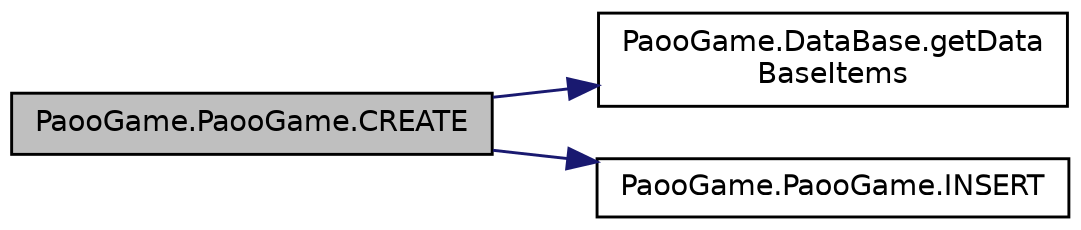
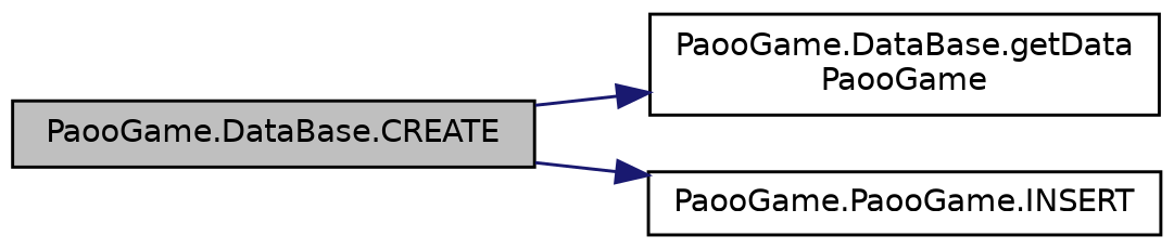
  digraph {
    rankdir=LR
    node [color=black fillcolor=white fontname=Helvetica fontsize=10 shape=record style=filled]
    edge [color=midnightblue fontname=Helvetica fontsize=10 labelfontname=Helvetica labelfontsize=10 style=solid]
-   n1 [fillcolor=grey75 fontcolor=black height=0.2 label="PaooGame.PaooGame.CREATE" width=0.4]
-   n2 [height=0.2 label="PaooGame.DataBase.getData\lBaseItems" width=0.4]
+   n1 [fillcolor=grey75 fontcolor=black height=0.2 label="PaooGame.DataBase.CREATE" width=0.4]
+   n2 [height=0.2 label="PaooGame.DataBase.getData\lPaooGame" width=0.4]
    n3 [height=0.2 label="PaooGame.PaooGame.INSERT" width=0.4]
    n1 -> n2
    n1 -> n3
  }
